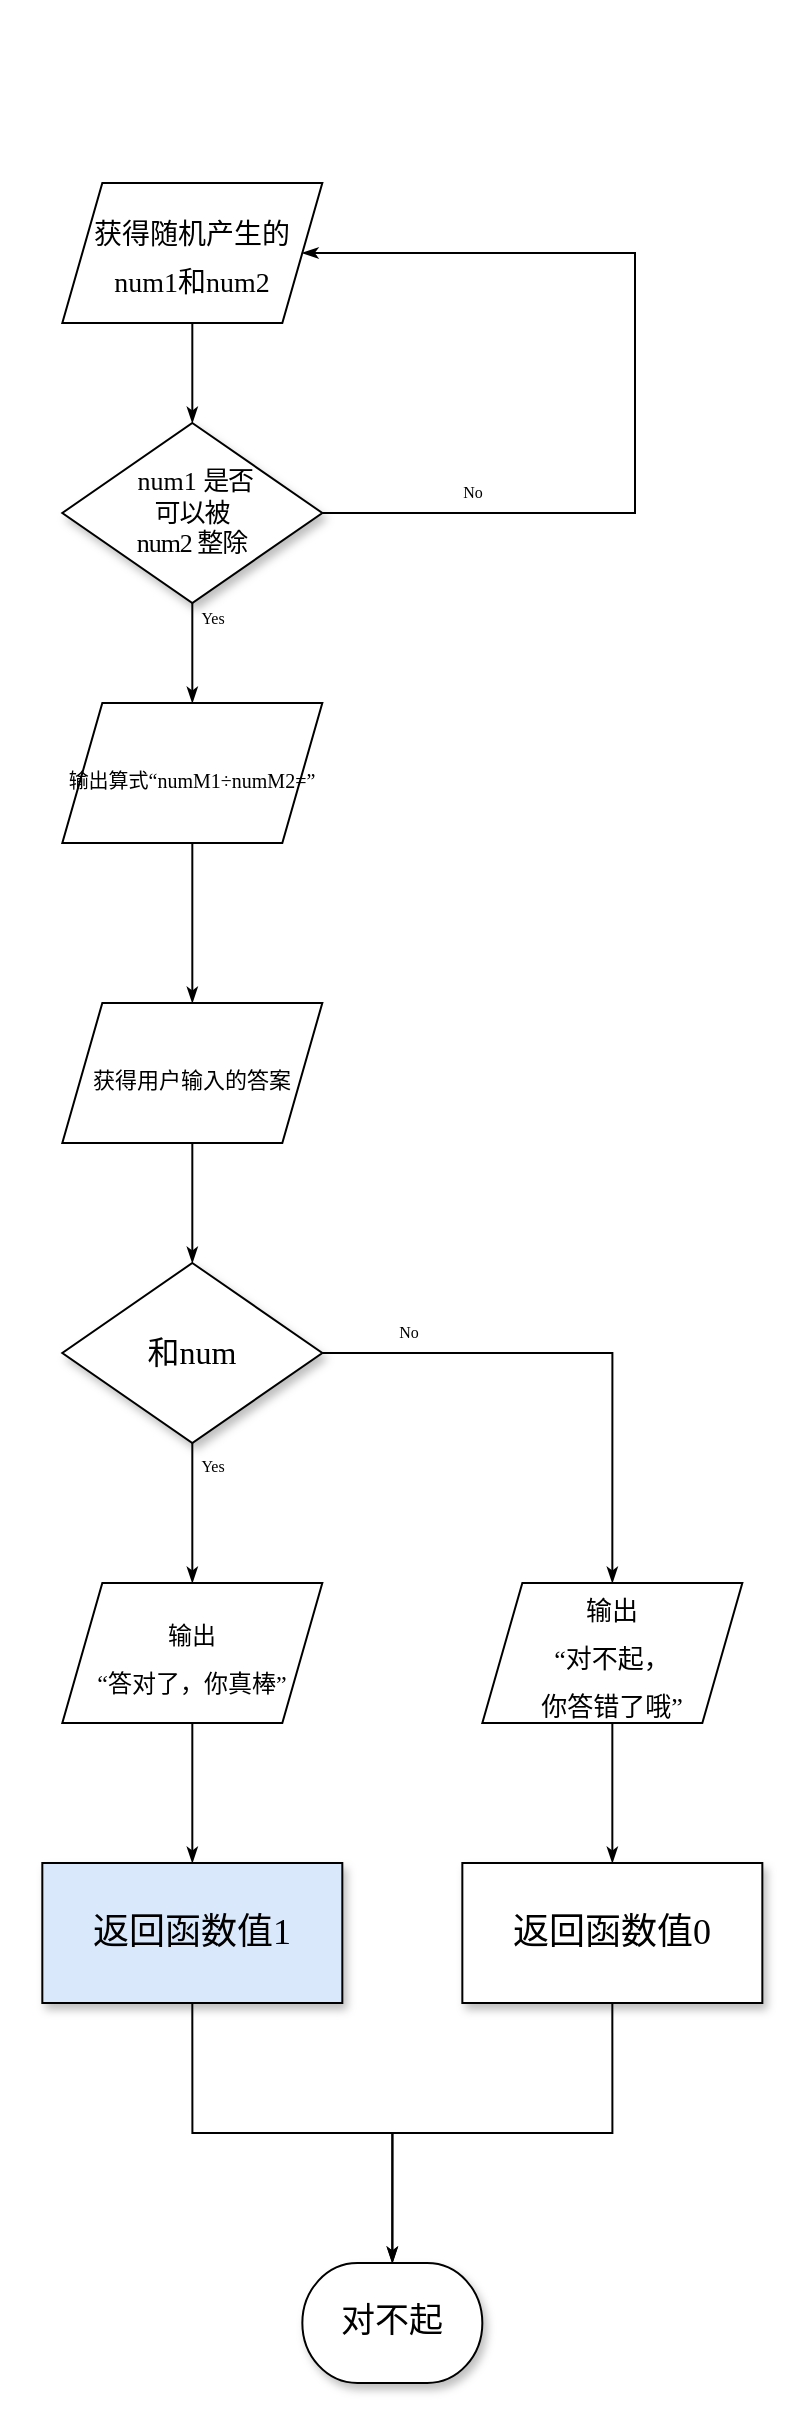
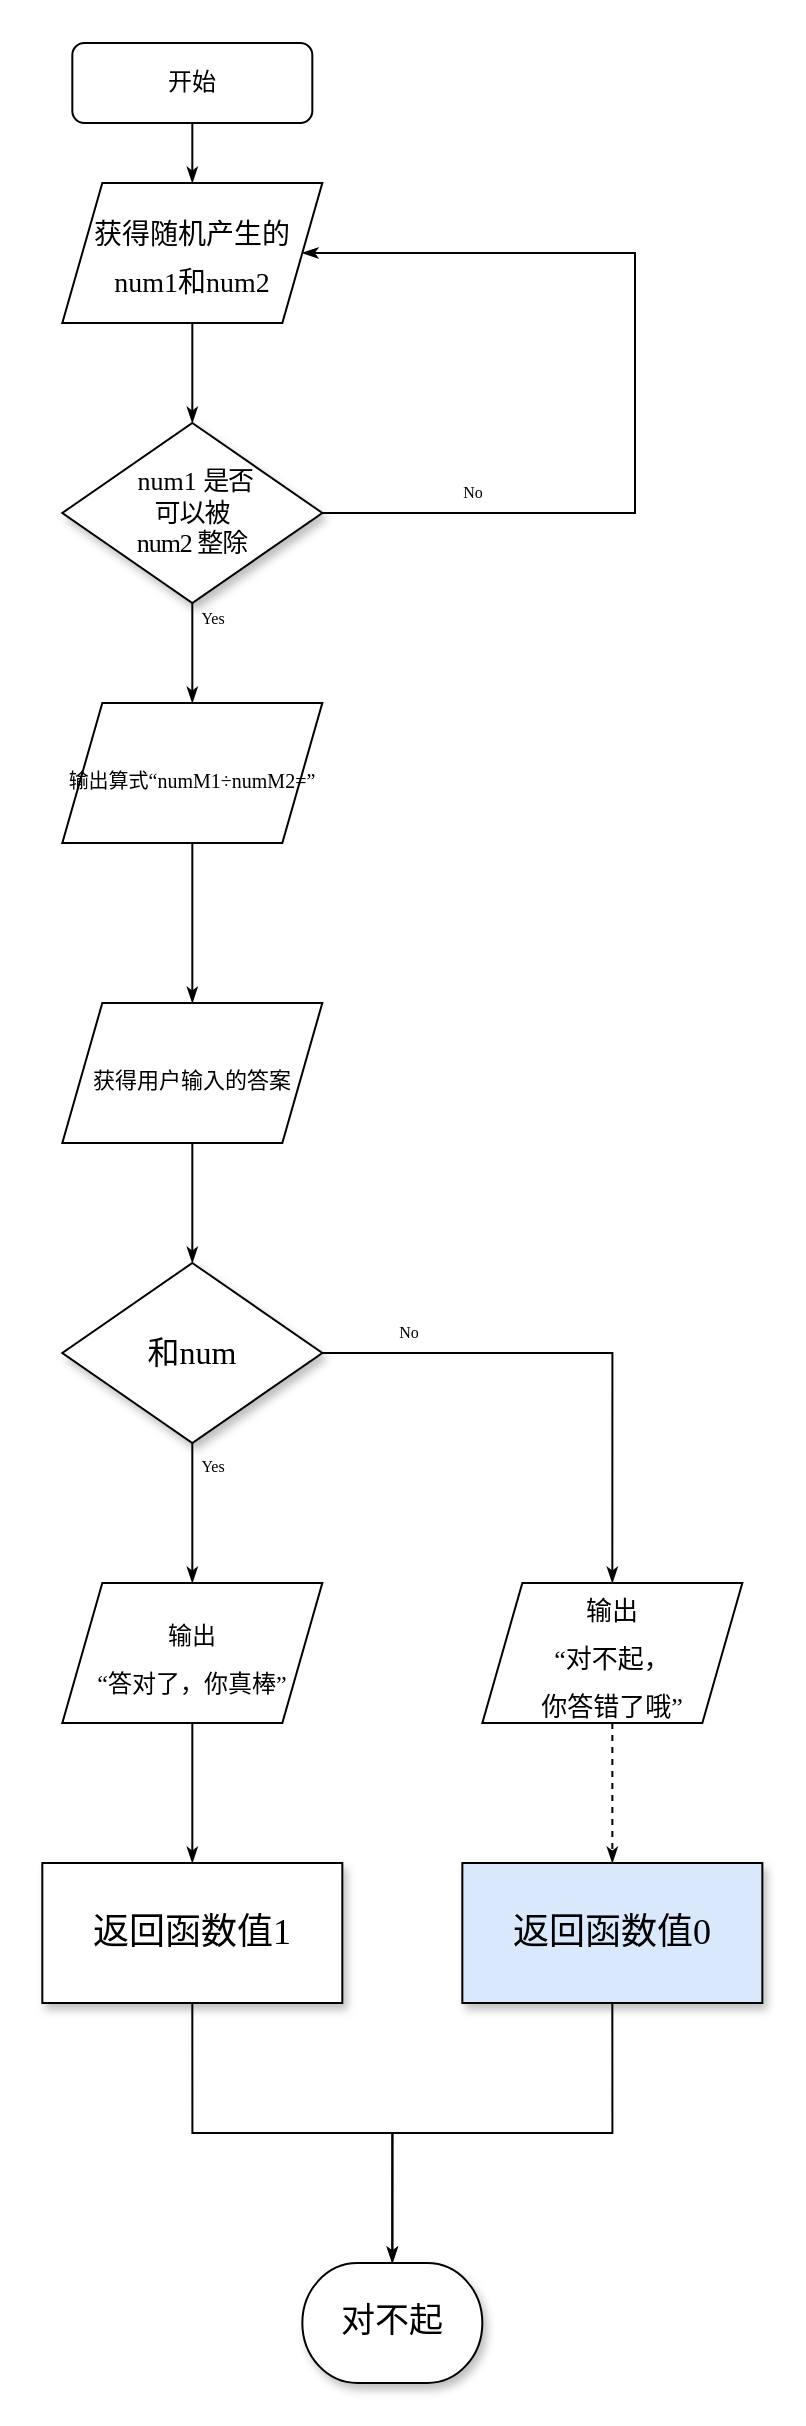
  <mxCell id="0" />
  <mxCell id="1" parent="0" />
+ <mxCell id="2" style="edgeStyle=orthogonalEdgeStyle;rounded=0;html=1;labelBackgroundColor=none;startSize=5;endArrow=classicThin;endFill=1;endSize=5;jettySize=auto;orthogonalLoop=1;strokeWidth=1;fontFamily=Verdana;fontSize=8;exitX=0.5;exitY=1;exitDx=0;exitDy=0;entryX=0.5;entryY=0;entryDx=0;entryDy=0;" parent="1" source="5" target="6" edge="1"><mxGeometry relative="1" as="geometry"><mxPoint x="135.657" y="150.997" as="sourcePoint" /><mxPoint x="95.657" y="130.997" as="targetPoint" /></mxGeometry></mxCell>
  <mxCell id="3" value="&lt;span style=&quot;font-size: 16px;&quot;&gt;和num&lt;/span&gt;" style="rhombus;whiteSpace=wrap;html=1;rounded=0;shadow=1;labelBackgroundColor=none;strokeWidth=1;fontFamily=Verdana;fontSize=8;align=center;" parent="1" vertex="1"><mxGeometry x="30.657" y="630.997" width="130" height="90" as="geometry" /></mxCell>
  <mxCell id="4" value="&lt;font style=&quot;font-size: 17px;&quot;&gt;对不起&lt;/font&gt;" style="strokeWidth=1;html=1;shape=mxgraph.flowchart.terminator;whiteSpace=wrap;rounded=0;shadow=1;labelBackgroundColor=none;fontFamily=Verdana;fontSize=8;align=center;" parent="1" vertex="1"><mxGeometry x="150.667" y="1130.997" width="90" height="60" as="geometry" /></mxCell>
+ <mxCell id="5" value="开始" style="rounded=1;whiteSpace=wrap;html=1;fontSize=12;glass=0;strokeWidth=1;shadow=0;" parent="1" vertex="1"><mxGeometry x="35.657" y="20.997" width="120" height="40" as="geometry" /></mxCell>
  <mxCell id="6" value="&lt;font face=&quot;Verdana&quot;&gt;&lt;span style=&quot;font-size: 14px;&quot;&gt;获得随机产生的num1和num2&lt;/span&gt;&lt;/font&gt;" style="shape=parallelogram;perimeter=parallelogramPerimeter;whiteSpace=wrap;html=1;fixedSize=1;hachureGap=4;fontFamily=Architects Daughter;fontSource=https%3A%2F%2Ffonts.googleapis.com%2Fcss%3Ffamily%3DArchitects%2BDaughter;fontSize=20;" parent="1" vertex="1"><mxGeometry x="30.657" y="90.997" width="130" height="70" as="geometry" /></mxCell>
  <mxCell id="7" style="edgeStyle=orthogonalEdgeStyle;rounded=0;html=1;labelBackgroundColor=none;startSize=5;endArrow=classicThin;endFill=1;endSize=5;jettySize=auto;orthogonalLoop=1;strokeWidth=1;fontFamily=Verdana;fontSize=8;exitX=0.5;exitY=1;exitDx=0;exitDy=0;entryX=0.5;entryY=0;entryDx=0;entryDy=0;" parent="1" source="6" target="22" edge="1"><mxGeometry relative="1" as="geometry"><mxPoint x="145.99" y="221.33" as="sourcePoint" /><mxPoint x="425.997" y="140.997" as="targetPoint" /></mxGeometry></mxCell>
  <mxCell id="8" value="Yes" style="edgeStyle=orthogonalEdgeStyle;rounded=0;html=1;labelBackgroundColor=none;startSize=5;endArrow=classicThin;endFill=1;endSize=5;jettySize=auto;orthogonalLoop=1;strokeWidth=1;fontFamily=Verdana;fontSize=8;exitX=0.5;exitY=1;exitDx=0;exitDy=0;entryX=0.5;entryY=0;entryDx=0;entryDy=0;" parent="1" source="3" target="16" edge="1"><mxGeometry x="-0.667" y="10" relative="1" as="geometry"><mxPoint as="offset" /><mxPoint x="196" y="741" as="sourcePoint" /><mxPoint x="95.667" y="940.997" as="targetPoint" /></mxGeometry></mxCell>
  <mxCell id="9" value="No" style="edgeStyle=orthogonalEdgeStyle;rounded=0;html=1;labelBackgroundColor=none;startSize=5;endArrow=classicThin;endFill=1;endSize=5;jettySize=auto;orthogonalLoop=1;strokeWidth=1;fontFamily=Verdana;fontSize=8;entryX=0.5;entryY=0;entryDx=0;entryDy=0;exitX=1;exitY=0.5;exitDx=0;exitDy=0;" parent="1" source="3" target="17" edge="1"><mxGeometry x="-0.667" y="10" relative="1" as="geometry"><mxPoint as="offset" /><mxPoint x="336" y="811" as="sourcePoint" /><mxPoint x="96" y="1131" as="targetPoint" /></mxGeometry></mxCell>
- <mxCell id="10" value="&lt;span style=&quot;font-size: 18px;&quot;&gt;返回函数值1&lt;/span&gt;" style="whiteSpace=wrap;html=1;rounded=0;shadow=1;labelBackgroundColor=none;strokeWidth=1;fontFamily=Verdana;fontSize=8;align=center;fillColor=#dae8fc;" parent="1" vertex="1"><mxGeometry x="20.66" y="931" width="150" height="70" as="geometry" /></mxCell>
+ <mxCell id="10" value="&lt;span style=&quot;font-size: 18px;&quot;&gt;返回函数值1&lt;/span&gt;" style="whiteSpace=wrap;html=1;rounded=0;shadow=1;labelBackgroundColor=none;strokeWidth=1;fontFamily=Verdana;fontSize=8;align=center;" parent="1" vertex="1"><mxGeometry x="20.66" y="931" width="150" height="70" as="geometry" /></mxCell>
  <mxCell id="11" style="edgeStyle=orthogonalEdgeStyle;rounded=0;html=1;labelBackgroundColor=none;startSize=5;endArrow=classicThin;endFill=1;endSize=5;jettySize=auto;orthogonalLoop=1;strokeWidth=1;fontFamily=Verdana;fontSize=8;entryX=0.5;entryY=0;entryDx=0;entryDy=0;exitX=0.5;exitY=1;exitDx=0;exitDy=0;" parent="1" source="16" target="10" edge="1"><mxGeometry relative="1" as="geometry"><mxPoint x="71.007" y="1110.997" as="sourcePoint" /><mxPoint x="81.34" y="1151" as="targetPoint" /></mxGeometry></mxCell>
  <mxCell id="12" value="&lt;font style=&quot;font-size: 10px;&quot; face=&quot;Verdana&quot;&gt;输出算式“numM1÷numM2=”&lt;/font&gt;" style="shape=parallelogram;perimeter=parallelogramPerimeter;whiteSpace=wrap;html=1;fixedSize=1;hachureGap=4;fontFamily=Architects Daughter;fontSource=https%3A%2F%2Ffonts.googleapis.com%2Fcss%3Ffamily%3DArchitects%2BDaughter;fontSize=20;" parent="1" vertex="1"><mxGeometry x="30.657" y="350.997" width="130" height="70" as="geometry" /></mxCell>
  <mxCell id="13" value="&lt;font style=&quot;font-size: 11px;&quot; face=&quot;Verdana&quot;&gt;获得用户输入的答案&lt;/font&gt;" style="shape=parallelogram;perimeter=parallelogramPerimeter;whiteSpace=wrap;html=1;fixedSize=1;hachureGap=4;fontFamily=Architects Daughter;fontSource=https%3A%2F%2Ffonts.googleapis.com%2Fcss%3Ffamily%3DArchitects%2BDaughter;fontSize=20;" parent="1" vertex="1"><mxGeometry x="30.657" y="500.997" width="130" height="70" as="geometry" /></mxCell>
  <mxCell id="14" style="edgeStyle=orthogonalEdgeStyle;rounded=0;html=1;labelBackgroundColor=none;startSize=5;endArrow=classicThin;endFill=1;endSize=5;jettySize=auto;orthogonalLoop=1;strokeWidth=1;fontFamily=Verdana;fontSize=8;exitX=0.5;exitY=1;exitDx=0;exitDy=0;entryX=0.5;entryY=0;entryDx=0;entryDy=0;" parent="1" source="13" target="3" edge="1"><mxGeometry relative="1" as="geometry"><mxPoint x="503.45" y="421.33" as="sourcePoint" /><mxPoint x="303" y="671" as="targetPoint" /></mxGeometry></mxCell>
  <mxCell id="15" style="edgeStyle=orthogonalEdgeStyle;rounded=0;html=1;labelBackgroundColor=none;startSize=5;endArrow=classicThin;endFill=1;endSize=5;jettySize=auto;orthogonalLoop=1;strokeWidth=1;fontFamily=Verdana;fontSize=8;exitX=0.5;exitY=1;exitDx=0;exitDy=0;entryX=0.5;entryY=0;entryDx=0;entryDy=0;" parent="1" source="12" target="13" edge="1"><mxGeometry relative="1" as="geometry"><mxPoint x="313" y="511" as="sourcePoint" /><mxPoint x="96" y="691" as="targetPoint" /></mxGeometry></mxCell>
  <mxCell id="16" value="&lt;font style=&quot;font-size: 12px;&quot; face=&quot;Verdana&quot;&gt;&lt;span style=&quot;&quot;&gt;输出&lt;br&gt;“答对了，你真棒”&lt;/span&gt;&lt;/font&gt;" style="shape=parallelogram;perimeter=parallelogramPerimeter;whiteSpace=wrap;html=1;fixedSize=1;hachureGap=4;fontFamily=Architects Daughter;fontSource=https%3A%2F%2Ffonts.googleapis.com%2Fcss%3Ffamily%3DArchitects%2BDaughter;fontSize=20;" parent="1" vertex="1"><mxGeometry x="30.657" y="790.997" width="130" height="70" as="geometry" /></mxCell>
  <mxCell id="17" value="&lt;font style=&quot;font-size: 13px;&quot; face=&quot;Verdana&quot;&gt;输出&lt;br&gt;&lt;span style=&quot;&quot;&gt;“对不起，&lt;br&gt;你答错了哦”&lt;/span&gt;&lt;/font&gt;" style="shape=parallelogram;perimeter=parallelogramPerimeter;whiteSpace=wrap;html=1;fixedSize=1;hachureGap=4;fontFamily=Architects Daughter;fontSource=https%3A%2F%2Ffonts.googleapis.com%2Fcss%3Ffamily%3DArchitects%2BDaughter;fontSize=20;" parent="1" vertex="1"><mxGeometry x="240.667" y="790.997" width="130" height="70" as="geometry" /></mxCell>
- <mxCell id="18" value="&lt;span style=&quot;font-size: 18px;&quot;&gt;返回函数值0&lt;/span&gt;" style="whiteSpace=wrap;html=1;rounded=0;shadow=1;labelBackgroundColor=none;strokeWidth=1;fontFamily=Verdana;fontSize=8;align=center;" parent="1" vertex="1"><mxGeometry x="230.67" y="931" width="150" height="70" as="geometry" /></mxCell>
- <mxCell id="19" style="edgeStyle=orthogonalEdgeStyle;rounded=0;html=1;labelBackgroundColor=none;startSize=5;endArrow=classicThin;endFill=1;endSize=5;jettySize=auto;orthogonalLoop=1;strokeWidth=1;fontFamily=Verdana;fontSize=8;entryX=0.5;entryY=0;entryDx=0;entryDy=0;exitX=0.5;exitY=1;exitDx=0;exitDy=0;" parent="1" source="17" target="18" edge="1"><mxGeometry relative="1" as="geometry"><mxPoint x="106" y="1041" as="sourcePoint" /><mxPoint x="106" y="1101" as="targetPoint" /></mxGeometry></mxCell>
+ <mxCell id="18" value="&lt;span style=&quot;font-size: 18px;&quot;&gt;返回函数值0&lt;/span&gt;" style="whiteSpace=wrap;html=1;rounded=0;shadow=1;labelBackgroundColor=none;strokeWidth=1;fontFamily=Verdana;fontSize=8;align=center;fillColor=#dae8fc;" parent="1" vertex="1"><mxGeometry x="230.67" y="931" width="150" height="70" as="geometry" /></mxCell>
+ <mxCell id="19" style="edgeStyle=orthogonalEdgeStyle;rounded=0;html=1;labelBackgroundColor=none;startSize=5;endArrow=classicThin;endFill=1;endSize=5;jettySize=auto;orthogonalLoop=1;strokeWidth=1;fontFamily=Verdana;fontSize=8;entryX=0.5;entryY=0;entryDx=0;entryDy=0;exitX=0.5;exitY=1;exitDx=0;exitDy=0;dashed=1;" parent="1" source="17" target="18" edge="1"><mxGeometry relative="1" as="geometry"><mxPoint x="106" y="1041" as="sourcePoint" /><mxPoint x="106" y="1101" as="targetPoint" /></mxGeometry></mxCell>
  <mxCell id="20" style="edgeStyle=orthogonalEdgeStyle;rounded=0;html=1;labelBackgroundColor=none;startSize=5;endArrow=classicThin;endFill=1;endSize=5;jettySize=auto;orthogonalLoop=1;strokeWidth=1;fontFamily=Verdana;fontSize=8;entryX=0.5;entryY=0;entryDx=0;entryDy=0;exitX=0.5;exitY=1;exitDx=0;exitDy=0;entryPerimeter=0;" parent="1" source="18" target="4" edge="1"><mxGeometry relative="1" as="geometry"><mxPoint x="341" y="1041" as="sourcePoint" /><mxPoint x="341" y="1101" as="targetPoint" /></mxGeometry></mxCell>
  <mxCell id="21" style="edgeStyle=orthogonalEdgeStyle;rounded=0;html=1;labelBackgroundColor=none;startSize=5;endArrow=classicThin;endFill=1;endSize=5;jettySize=auto;orthogonalLoop=1;strokeWidth=1;fontFamily=Verdana;fontSize=8;entryX=0.5;entryY=0;entryDx=0;entryDy=0;exitX=0.5;exitY=1;exitDx=0;exitDy=0;entryPerimeter=0;" parent="1" source="10" target="4" edge="1"><mxGeometry relative="1" as="geometry"><mxPoint x="341" y="1171" as="sourcePoint" /><mxPoint x="221" y="1341" as="targetPoint" /></mxGeometry></mxCell>
  <mxCell id="22" value="&lt;font style=&quot;font-size: 13px;&quot;&gt;&amp;nbsp;num1 &lt;span style=&quot;letter-spacing: -0.4pt;&quot;&gt;是否&lt;br&gt;可以被&lt;/span&gt;&lt;span style=&quot;letter-spacing: -0.4pt;&quot; lang=&quot;EN-US&quot;&gt;&lt;br/&gt;num2 &lt;/span&gt;&lt;span style=&quot;letter-spacing: -0.4pt;&quot;&gt;整除&lt;/span&gt;&lt;/font&gt;" style="rhombus;whiteSpace=wrap;html=1;rounded=0;shadow=1;labelBackgroundColor=none;strokeWidth=1;fontFamily=Verdana;fontSize=8;align=center;" vertex="1" parent="1"><mxGeometry x="30.657" y="210.997" width="130" height="90" as="geometry" /></mxCell>
  <mxCell id="23" value="Yes" style="edgeStyle=orthogonalEdgeStyle;rounded=0;html=1;labelBackgroundColor=none;startSize=5;endArrow=classicThin;endFill=1;endSize=5;jettySize=auto;orthogonalLoop=1;strokeWidth=1;fontFamily=Verdana;fontSize=8;exitX=0.5;exitY=1;exitDx=0;exitDy=0;entryX=0.5;entryY=0;entryDx=0;entryDy=0;" edge="1" parent="1" source="22" target="12"><mxGeometry x="-0.667" y="10" relative="1" as="geometry"><mxPoint as="offset" /><mxPoint x="101" y="461" as="sourcePoint" /><mxPoint x="56" y="321" as="targetPoint" /></mxGeometry></mxCell>
  <mxCell id="24" value="No" style="edgeStyle=orthogonalEdgeStyle;rounded=0;html=1;labelBackgroundColor=none;startSize=5;endArrow=classicThin;endFill=1;endSize=5;jettySize=auto;orthogonalLoop=1;strokeWidth=1;fontFamily=Verdana;fontSize=8;exitX=1;exitY=0.5;exitDx=0;exitDy=0;entryX=1;entryY=0.5;entryDx=0;entryDy=0;" edge="1" parent="1" source="22" target="6"><mxGeometry x="-0.667" y="10" relative="1" as="geometry"><mxPoint as="offset" /><mxPoint x="240.67" y="301" as="sourcePoint" /><mxPoint x="316" y="31" as="targetPoint" /><Array as="points"><mxPoint x="317" y="256" /><mxPoint x="317" y="126" /></Array></mxGeometry></mxCell>
